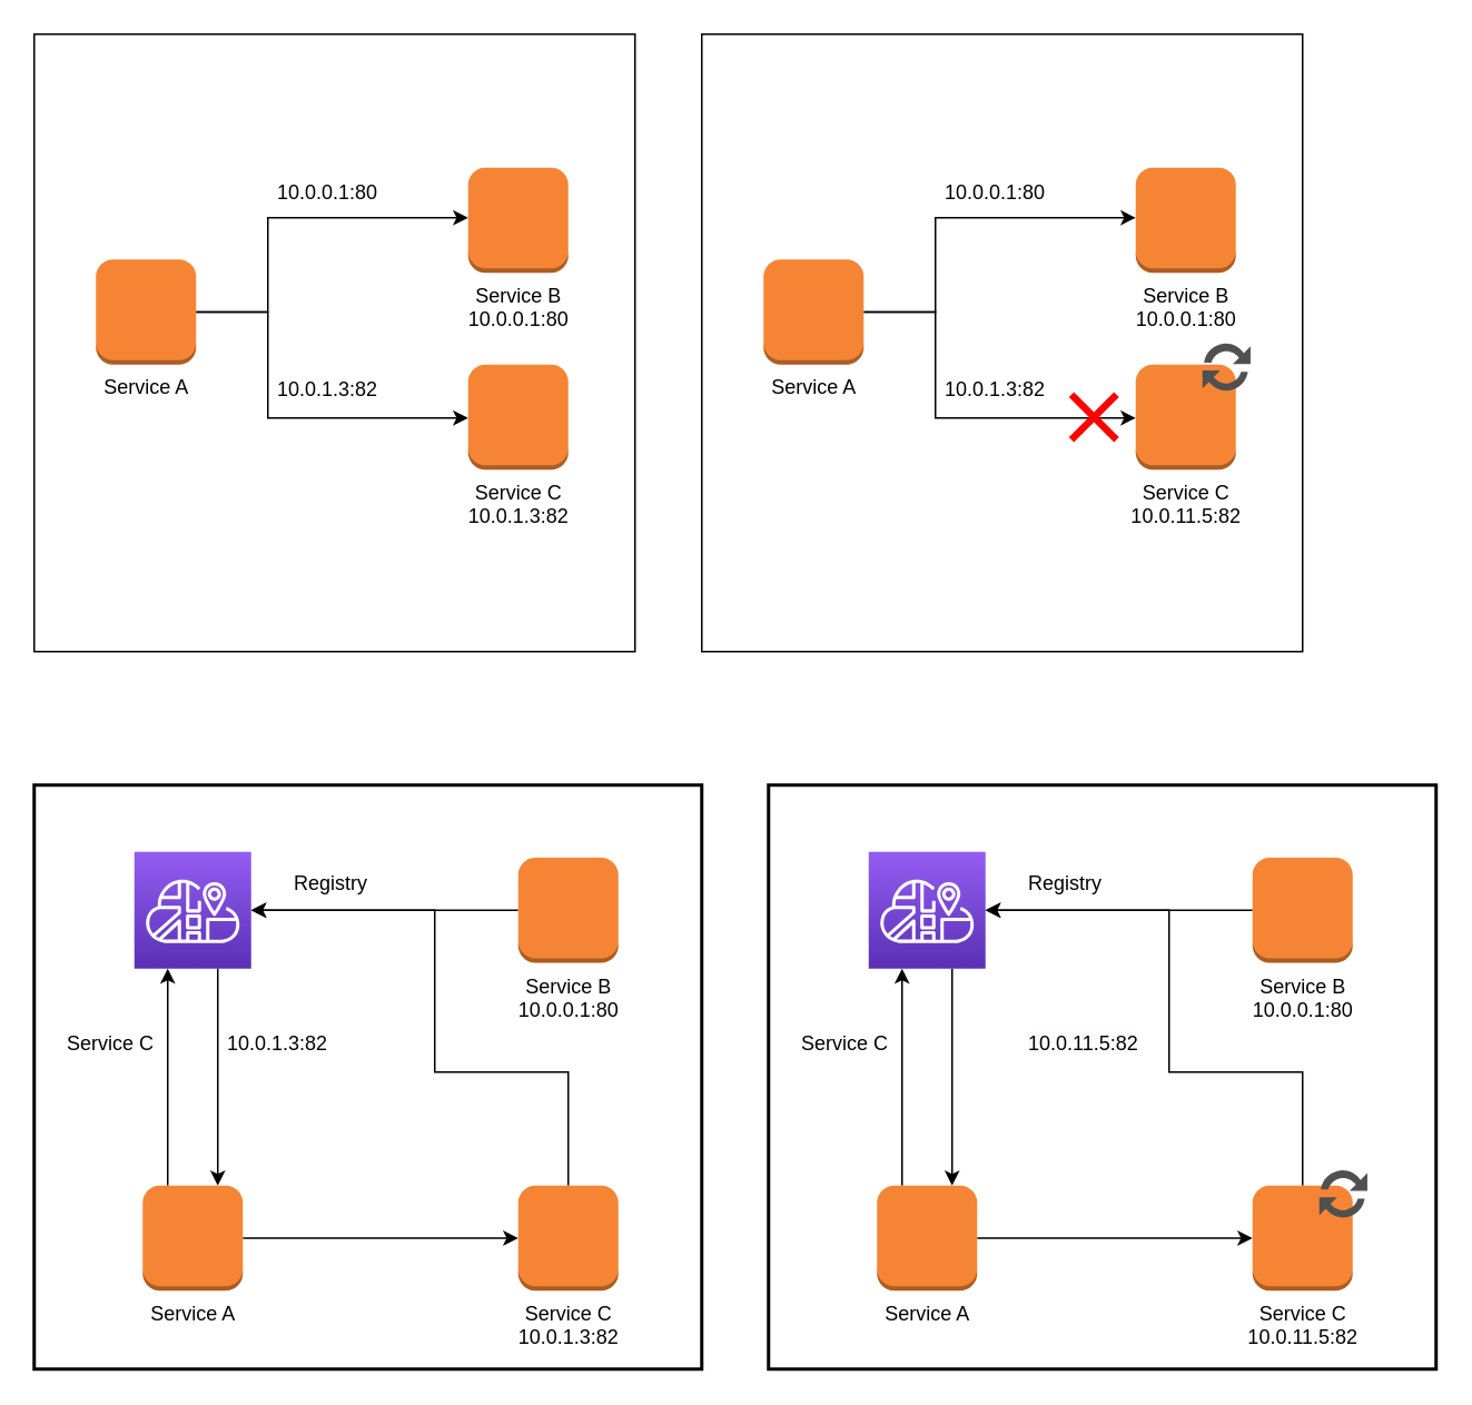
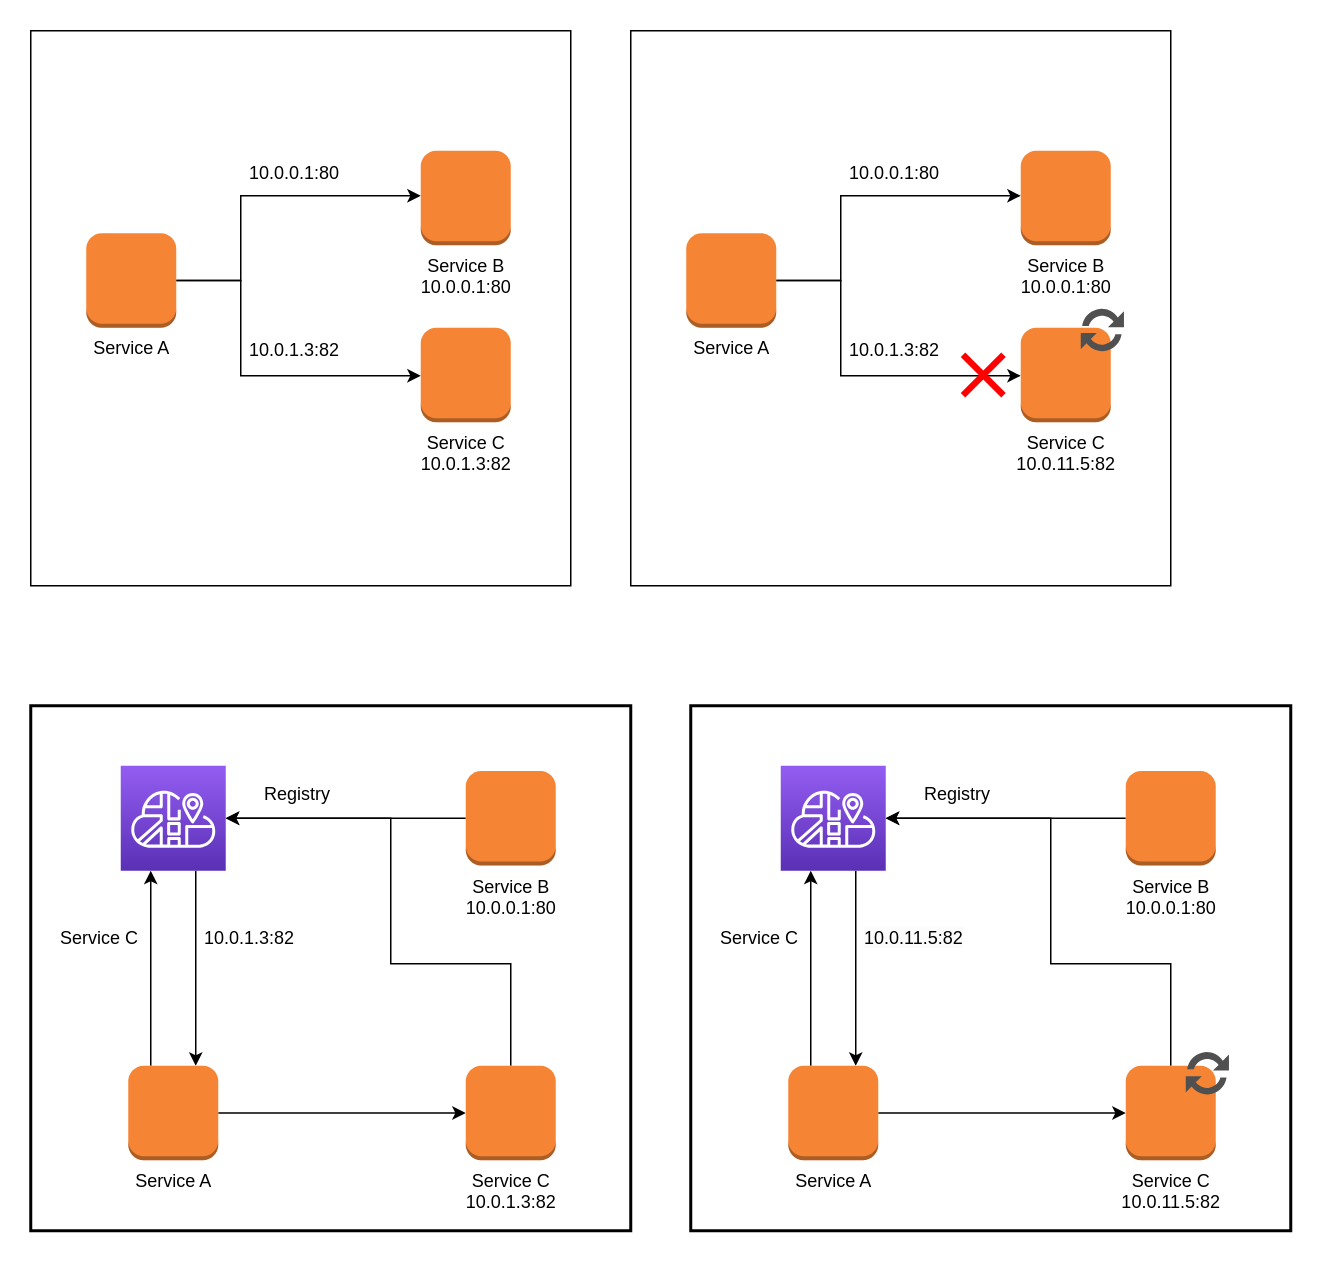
  <mxCell id="0" />
  <mxCell id="1" parent="0" />
  <mxCell id="2" value="" style="rounded=0;whiteSpace=wrap;html=1;fillColor=none;strokeWidth=1;" vertex="1" parent="1"><mxGeometry x="420" y="20" width="360" height="370" as="geometry" /></mxCell>
  <mxCell id="3" value="" style="rounded=0;whiteSpace=wrap;html=1;fillColor=none;strokeWidth=1;" vertex="1" parent="1"><mxGeometry x="20" y="20" width="360" height="370" as="geometry" /></mxCell>
  <mxCell id="4" value="" style="rounded=0;whiteSpace=wrap;html=1;fillColor=none;strokeWidth=2;" vertex="1" parent="1"><mxGeometry x="20" y="470" width="400" height="350" as="geometry" /></mxCell>
  <mxCell id="5" style="edgeStyle=orthogonalEdgeStyle;rounded=0;orthogonalLoop=1;jettySize=auto;html=1;" edge="1" parent="1" source="7" target="8"><mxGeometry relative="1" as="geometry"><mxPoint x="260" y="131" as="targetPoint" /><Array as="points"><mxPoint x="160" y="187" /><mxPoint x="160" y="130" /></Array></mxGeometry></mxCell>
  <mxCell id="6" style="edgeStyle=orthogonalEdgeStyle;rounded=0;orthogonalLoop=1;jettySize=auto;html=1;" edge="1" parent="1" source="7" target="9"><mxGeometry relative="1" as="geometry"><Array as="points"><mxPoint x="160" y="187" /><mxPoint x="160" y="250" /></Array></mxGeometry></mxCell>
  <mxCell id="7" value="Service A" style="outlineConnect=0;dashed=0;verticalLabelPosition=bottom;verticalAlign=top;align=center;html=1;shape=mxgraph.aws3.instance;fillColor=#F58534;gradientColor=none;" vertex="1" parent="1"><mxGeometry x="57" y="155" width="60" height="63" as="geometry" /></mxCell>
  <mxCell id="8" value="Service B&lt;br&gt;10.0.0.1:80" style="outlineConnect=0;dashed=0;verticalLabelPosition=bottom;verticalAlign=top;align=center;html=1;shape=mxgraph.aws3.instance;fillColor=#F58534;gradientColor=none;" vertex="1" parent="1"><mxGeometry x="280" y="100" width="60" height="63" as="geometry" /></mxCell>
  <mxCell id="9" value="Service C&lt;br&gt;10.0.1.3:82" style="outlineConnect=0;dashed=0;verticalLabelPosition=bottom;verticalAlign=top;align=center;html=1;shape=mxgraph.aws3.instance;fillColor=#F58534;gradientColor=none;" vertex="1" parent="1"><mxGeometry x="280" y="218" width="60" height="63" as="geometry" /></mxCell>
  <mxCell id="10" style="edgeStyle=orthogonalEdgeStyle;rounded=0;orthogonalLoop=1;jettySize=auto;html=1;" edge="1" parent="1" source="11" target="14"><mxGeometry relative="1" as="geometry"><Array as="points"><mxPoint x="130" y="625" /><mxPoint x="130" y="625" /></Array></mxGeometry></mxCell>
  <mxCell id="11" value="" style="sketch=0;points=[[0,0,0],[0.25,0,0],[0.5,0,0],[0.75,0,0],[1,0,0],[0,1,0],[0.25,1,0],[0.5,1,0],[0.75,1,0],[1,1,0],[0,0.25,0],[0,0.5,0],[0,0.75,0],[1,0.25,0],[1,0.5,0],[1,0.75,0]];outlineConnect=0;fontColor=#232F3E;gradientColor=#945DF2;gradientDirection=north;fillColor=#5A30B5;strokeColor=#ffffff;dashed=0;verticalLabelPosition=bottom;verticalAlign=top;align=center;html=1;fontSize=12;fontStyle=0;aspect=fixed;shape=mxgraph.aws4.resourceIcon;resIcon=mxgraph.aws4.cloud_map;" vertex="1" parent="1"><mxGeometry x="80" y="510" width="70" height="70" as="geometry" /></mxCell>
  <mxCell id="12" style="edgeStyle=orthogonalEdgeStyle;rounded=0;orthogonalLoop=1;jettySize=auto;html=1;" edge="1" parent="1" source="14" target="11"><mxGeometry relative="1" as="geometry"><Array as="points"><mxPoint x="100" y="625" /><mxPoint x="100" y="625" /></Array></mxGeometry></mxCell>
  <mxCell id="13" style="edgeStyle=orthogonalEdgeStyle;rounded=0;orthogonalLoop=1;jettySize=auto;html=1;" edge="1" parent="1" source="14"><mxGeometry relative="1" as="geometry"><mxPoint x="310" y="741.517" as="targetPoint" /><Array as="points"><mxPoint x="160" y="742" /><mxPoint x="160" y="742" /></Array></mxGeometry></mxCell>
  <mxCell id="14" value="Service A" style="outlineConnect=0;dashed=0;verticalLabelPosition=bottom;verticalAlign=top;align=center;html=1;shape=mxgraph.aws3.instance;fillColor=#F58534;gradientColor=none;" vertex="1" parent="1"><mxGeometry x="85" y="710" width="60" height="63" as="geometry" /></mxCell>
  <mxCell id="15" style="edgeStyle=orthogonalEdgeStyle;rounded=0;orthogonalLoop=1;jettySize=auto;html=1;" edge="1" parent="1" source="16" target="11"><mxGeometry relative="1" as="geometry" /></mxCell>
  <mxCell id="16" value="Service B&lt;br&gt;10.0.0.1:80" style="outlineConnect=0;dashed=0;verticalLabelPosition=bottom;verticalAlign=top;align=center;html=1;shape=mxgraph.aws3.instance;fillColor=#F58534;gradientColor=none;" vertex="1" parent="1"><mxGeometry x="310" y="513.5" width="60" height="63" as="geometry" /></mxCell>
  <mxCell id="17" style="edgeStyle=orthogonalEdgeStyle;rounded=0;orthogonalLoop=1;jettySize=auto;html=1;" edge="1" parent="1" source="18" target="11"><mxGeometry relative="1" as="geometry"><Array as="points"><mxPoint x="260" y="642" /><mxPoint x="260" y="545" /></Array></mxGeometry></mxCell>
  <mxCell id="18" value="Service&amp;nbsp;C&lt;br&gt;10.0.1.3:82" style="outlineConnect=0;dashed=0;verticalLabelPosition=bottom;verticalAlign=top;align=center;html=1;shape=mxgraph.aws3.instance;fillColor=#F58534;gradientColor=none;" vertex="1" parent="1"><mxGeometry x="310" y="710" width="60" height="63" as="geometry" /></mxCell>
  <mxCell id="19" value="10.0.0.1:80" style="text;strokeColor=none;fillColor=none;align=left;verticalAlign=middle;spacingLeft=4;spacingRight=4;overflow=hidden;points=[[0,0.5],[1,0.5]];portConstraint=eastwest;rotatable=0;whiteSpace=wrap;html=1;" vertex="1" parent="1"><mxGeometry x="160" y="100" width="80" height="30" as="geometry" /></mxCell>
  <mxCell id="20" value="10.0.1.3:82" style="text;strokeColor=none;fillColor=none;align=left;verticalAlign=middle;spacingLeft=4;spacingRight=4;overflow=hidden;points=[[0,0.5],[1,0.5]];portConstraint=eastwest;rotatable=0;whiteSpace=wrap;html=1;" vertex="1" parent="1"><mxGeometry x="160" y="218" width="80" height="30" as="geometry" /></mxCell>
  <mxCell id="21" value="10.0.1.3:82" style="text;strokeColor=none;fillColor=none;align=left;verticalAlign=middle;spacingLeft=4;spacingRight=4;overflow=hidden;points=[[0,0.5],[1,0.5]];portConstraint=eastwest;rotatable=0;whiteSpace=wrap;html=1;" vertex="1" parent="1"><mxGeometry x="130" y="610" width="90" height="30" as="geometry" /></mxCell>
  <mxCell id="22" value="Service C" style="text;strokeColor=none;fillColor=none;align=left;verticalAlign=middle;spacingLeft=4;spacingRight=4;overflow=hidden;points=[[0,0.5],[1,0.5]];portConstraint=eastwest;rotatable=0;whiteSpace=wrap;html=1;" vertex="1" parent="1"><mxGeometry x="34" y="610" width="90" height="30" as="geometry" /></mxCell>
  <mxCell id="23" style="edgeStyle=orthogonalEdgeStyle;rounded=0;orthogonalLoop=1;jettySize=auto;html=1;" edge="1" source="25" target="26" parent="1"><mxGeometry relative="1" as="geometry"><mxPoint x="660" y="131" as="targetPoint" /><Array as="points"><mxPoint x="560" y="187" /><mxPoint x="560" y="130" /></Array></mxGeometry></mxCell>
  <mxCell id="24" style="edgeStyle=orthogonalEdgeStyle;rounded=0;orthogonalLoop=1;jettySize=auto;html=1;" edge="1" source="25" target="27" parent="1"><mxGeometry relative="1" as="geometry"><Array as="points"><mxPoint x="560" y="187" /><mxPoint x="560" y="250" /></Array></mxGeometry></mxCell>
  <mxCell id="25" value="Service A" style="outlineConnect=0;dashed=0;verticalLabelPosition=bottom;verticalAlign=top;align=center;html=1;shape=mxgraph.aws3.instance;fillColor=#F58534;gradientColor=none;" vertex="1" parent="1"><mxGeometry x="457" y="155" width="60" height="63" as="geometry" /></mxCell>
  <mxCell id="26" value="Service B&lt;br&gt;10.0.0.1:80" style="outlineConnect=0;dashed=0;verticalLabelPosition=bottom;verticalAlign=top;align=center;html=1;shape=mxgraph.aws3.instance;fillColor=#F58534;gradientColor=none;" vertex="1" parent="1"><mxGeometry x="680" y="100" width="60" height="63" as="geometry" /></mxCell>
  <mxCell id="27" value="Service C&lt;br&gt;10.0.11.5:82" style="outlineConnect=0;dashed=0;verticalLabelPosition=bottom;verticalAlign=top;align=center;html=1;shape=mxgraph.aws3.instance;fillColor=#F58534;gradientColor=none;" vertex="1" parent="1"><mxGeometry x="680" y="218" width="60" height="63" as="geometry" /></mxCell>
  <mxCell id="28" value="10.0.0.1:80" style="text;strokeColor=none;fillColor=none;align=left;verticalAlign=middle;spacingLeft=4;spacingRight=4;overflow=hidden;points=[[0,0.5],[1,0.5]];portConstraint=eastwest;rotatable=0;whiteSpace=wrap;html=1;" vertex="1" parent="1"><mxGeometry x="560" y="100" width="80" height="30" as="geometry" /></mxCell>
  <mxCell id="29" value="10.0.1.3:82" style="text;strokeColor=none;fillColor=none;align=left;verticalAlign=middle;spacingLeft=4;spacingRight=4;overflow=hidden;points=[[0,0.5],[1,0.5]];portConstraint=eastwest;rotatable=0;whiteSpace=wrap;html=1;" vertex="1" parent="1"><mxGeometry x="560" y="218" width="80" height="30" as="geometry" /></mxCell>
  <mxCell id="30" value="" style="shape=mxgraph.mockup.markup.redX;fillColor=#ff0000;html=1;shadow=0;whiteSpace=wrap;strokeColor=none;" vertex="1" parent="1"><mxGeometry x="640" y="234.5" width="30" height="30" as="geometry" /></mxCell>
  <mxCell id="31" value="" style="sketch=0;pointerEvents=1;shadow=0;dashed=0;html=1;strokeColor=none;labelPosition=center;verticalLabelPosition=bottom;verticalAlign=top;align=center;fillColor=#505050;shape=mxgraph.mscae.intune.update" vertex="1" parent="1"><mxGeometry x="720" y="204.5" width="28.8" height="30" as="geometry" /></mxCell>
  <mxCell id="32" value="Registry" style="text;strokeColor=none;fillColor=none;align=left;verticalAlign=middle;spacingLeft=4;spacingRight=4;overflow=hidden;points=[[0,0.5],[1,0.5]];portConstraint=eastwest;rotatable=0;whiteSpace=wrap;html=1;" vertex="1" parent="1"><mxGeometry x="170" y="513.5" width="80" height="30" as="geometry" /></mxCell>
  <mxCell id="33" value="" style="rounded=0;whiteSpace=wrap;html=1;fillColor=none;strokeWidth=2;" vertex="1" parent="1"><mxGeometry x="460" y="470" width="400" height="350" as="geometry" /></mxCell>
  <mxCell id="34" style="edgeStyle=orthogonalEdgeStyle;rounded=0;orthogonalLoop=1;jettySize=auto;html=1;" edge="1" source="35" target="38" parent="1"><mxGeometry relative="1" as="geometry"><Array as="points"><mxPoint x="570" y="625" /><mxPoint x="570" y="625" /></Array></mxGeometry></mxCell>
  <mxCell id="35" value="" style="sketch=0;points=[[0,0,0],[0.25,0,0],[0.5,0,0],[0.75,0,0],[1,0,0],[0,1,0],[0.25,1,0],[0.5,1,0],[0.75,1,0],[1,1,0],[0,0.25,0],[0,0.5,0],[0,0.75,0],[1,0.25,0],[1,0.5,0],[1,0.75,0]];outlineConnect=0;fontColor=#232F3E;gradientColor=#945DF2;gradientDirection=north;fillColor=#5A30B5;strokeColor=#ffffff;dashed=0;verticalLabelPosition=bottom;verticalAlign=top;align=center;html=1;fontSize=12;fontStyle=0;aspect=fixed;shape=mxgraph.aws4.resourceIcon;resIcon=mxgraph.aws4.cloud_map;" vertex="1" parent="1"><mxGeometry x="520" y="510" width="70" height="70" as="geometry" /></mxCell>
  <mxCell id="36" style="edgeStyle=orthogonalEdgeStyle;rounded=0;orthogonalLoop=1;jettySize=auto;html=1;" edge="1" source="38" target="35" parent="1"><mxGeometry relative="1" as="geometry"><Array as="points"><mxPoint x="540" y="625" /><mxPoint x="540" y="625" /></Array></mxGeometry></mxCell>
  <mxCell id="37" style="edgeStyle=orthogonalEdgeStyle;rounded=0;orthogonalLoop=1;jettySize=auto;html=1;" edge="1" source="38" parent="1"><mxGeometry relative="1" as="geometry"><mxPoint x="750" y="741.517" as="targetPoint" /><Array as="points"><mxPoint x="600" y="742" /><mxPoint x="600" y="742" /></Array></mxGeometry></mxCell>
  <mxCell id="38" value="Service A" style="outlineConnect=0;dashed=0;verticalLabelPosition=bottom;verticalAlign=top;align=center;html=1;shape=mxgraph.aws3.instance;fillColor=#F58534;gradientColor=none;" vertex="1" parent="1"><mxGeometry x="525" y="710" width="60" height="63" as="geometry" /></mxCell>
  <mxCell id="39" style="edgeStyle=orthogonalEdgeStyle;rounded=0;orthogonalLoop=1;jettySize=auto;html=1;" edge="1" source="40" target="35" parent="1"><mxGeometry relative="1" as="geometry" /></mxCell>
  <mxCell id="40" value="Service B&lt;br&gt;10.0.0.1:80" style="outlineConnect=0;dashed=0;verticalLabelPosition=bottom;verticalAlign=top;align=center;html=1;shape=mxgraph.aws3.instance;fillColor=#F58534;gradientColor=none;" vertex="1" parent="1"><mxGeometry x="750" y="513.5" width="60" height="63" as="geometry" /></mxCell>
  <mxCell id="41" style="edgeStyle=orthogonalEdgeStyle;rounded=0;orthogonalLoop=1;jettySize=auto;html=1;" edge="1" source="42" target="35" parent="1"><mxGeometry relative="1" as="geometry"><Array as="points"><mxPoint x="700" y="642" /><mxPoint x="700" y="545" /></Array></mxGeometry></mxCell>
  <mxCell id="42" value="Service&amp;nbsp;C&lt;br&gt;10.0.11.5:82" style="outlineConnect=0;dashed=0;verticalLabelPosition=bottom;verticalAlign=top;align=center;html=1;shape=mxgraph.aws3.instance;fillColor=#F58534;gradientColor=none;" vertex="1" parent="1"><mxGeometry x="750" y="710" width="60" height="63" as="geometry" /></mxCell>
- <mxCell id="43" value="&lt;meta charset=&quot;utf-8&quot;&gt;&lt;span style=&quot;color: rgb(0, 0, 0); font-family: Helvetica; font-size: 12px; font-style: normal; font-variant-ligatures: normal; font-variant-caps: normal; font-weight: 400; letter-spacing: normal; orphans: 2; text-align: center; text-indent: 0px; text-transform: none; widows: 2; word-spacing: 0px; -webkit-text-stroke-width: 0px; background-color: rgb(251, 251, 251); text-decoration-thickness: initial; text-decoration-style: initial; text-decoration-color: initial; float: none; display: inline !important;&quot;&gt;10.0.11.5:82&lt;/span&gt;" style="text;strokeColor=none;fillColor=none;align=left;verticalAlign=middle;spacingLeft=4;spacingRight=4;overflow=hidden;points=[[0,0.5],[1,0.5]];portConstraint=eastwest;rotatable=0;whiteSpace=wrap;html=1;" vertex="1" parent="1"><mxGeometry x="610" y="610" width="90" height="30" as="geometry" /></mxCell>
+ <mxCell id="43" value="&lt;meta charset=&quot;utf-8&quot;&gt;&lt;span style=&quot;color: rgb(0, 0, 0); font-family: Helvetica; font-size: 12px; font-style: normal; font-variant-ligatures: normal; font-variant-caps: normal; font-weight: 400; letter-spacing: normal; orphans: 2; text-align: center; text-indent: 0px; text-transform: none; widows: 2; word-spacing: 0px; -webkit-text-stroke-width: 0px; background-color: rgb(251, 251, 251); text-decoration-thickness: initial; text-decoration-style: initial; text-decoration-color: initial; float: none; display: inline !important;&quot;&gt;10.0.11.5:82&lt;/span&gt;" style="text;strokeColor=none;fillColor=none;align=left;verticalAlign=middle;spacingLeft=4;spacingRight=4;overflow=hidden;points=[[0,0.5],[1,0.5]];portConstraint=eastwest;rotatable=0;whiteSpace=wrap;html=1;" vertex="1" parent="1"><mxGeometry x="570" y="610" width="90" height="30" as="geometry" /></mxCell>
  <mxCell id="44" value="Service C" style="text;strokeColor=none;fillColor=none;align=left;verticalAlign=middle;spacingLeft=4;spacingRight=4;overflow=hidden;points=[[0,0.5],[1,0.5]];portConstraint=eastwest;rotatable=0;whiteSpace=wrap;html=1;" vertex="1" parent="1"><mxGeometry x="474" y="610" width="90" height="30" as="geometry" /></mxCell>
  <mxCell id="45" value="Registry" style="text;strokeColor=none;fillColor=none;align=left;verticalAlign=middle;spacingLeft=4;spacingRight=4;overflow=hidden;points=[[0,0.5],[1,0.5]];portConstraint=eastwest;rotatable=0;whiteSpace=wrap;html=1;" vertex="1" parent="1"><mxGeometry x="610" y="513.5" width="80" height="30" as="geometry" /></mxCell>
  <mxCell id="46" value="" style="sketch=0;pointerEvents=1;shadow=0;dashed=0;html=1;strokeColor=none;labelPosition=center;verticalLabelPosition=bottom;verticalAlign=top;align=center;fillColor=#505050;shape=mxgraph.mscae.intune.update" vertex="1" parent="1"><mxGeometry x="790" y="700" width="28.8" height="30" as="geometry" /></mxCell>
